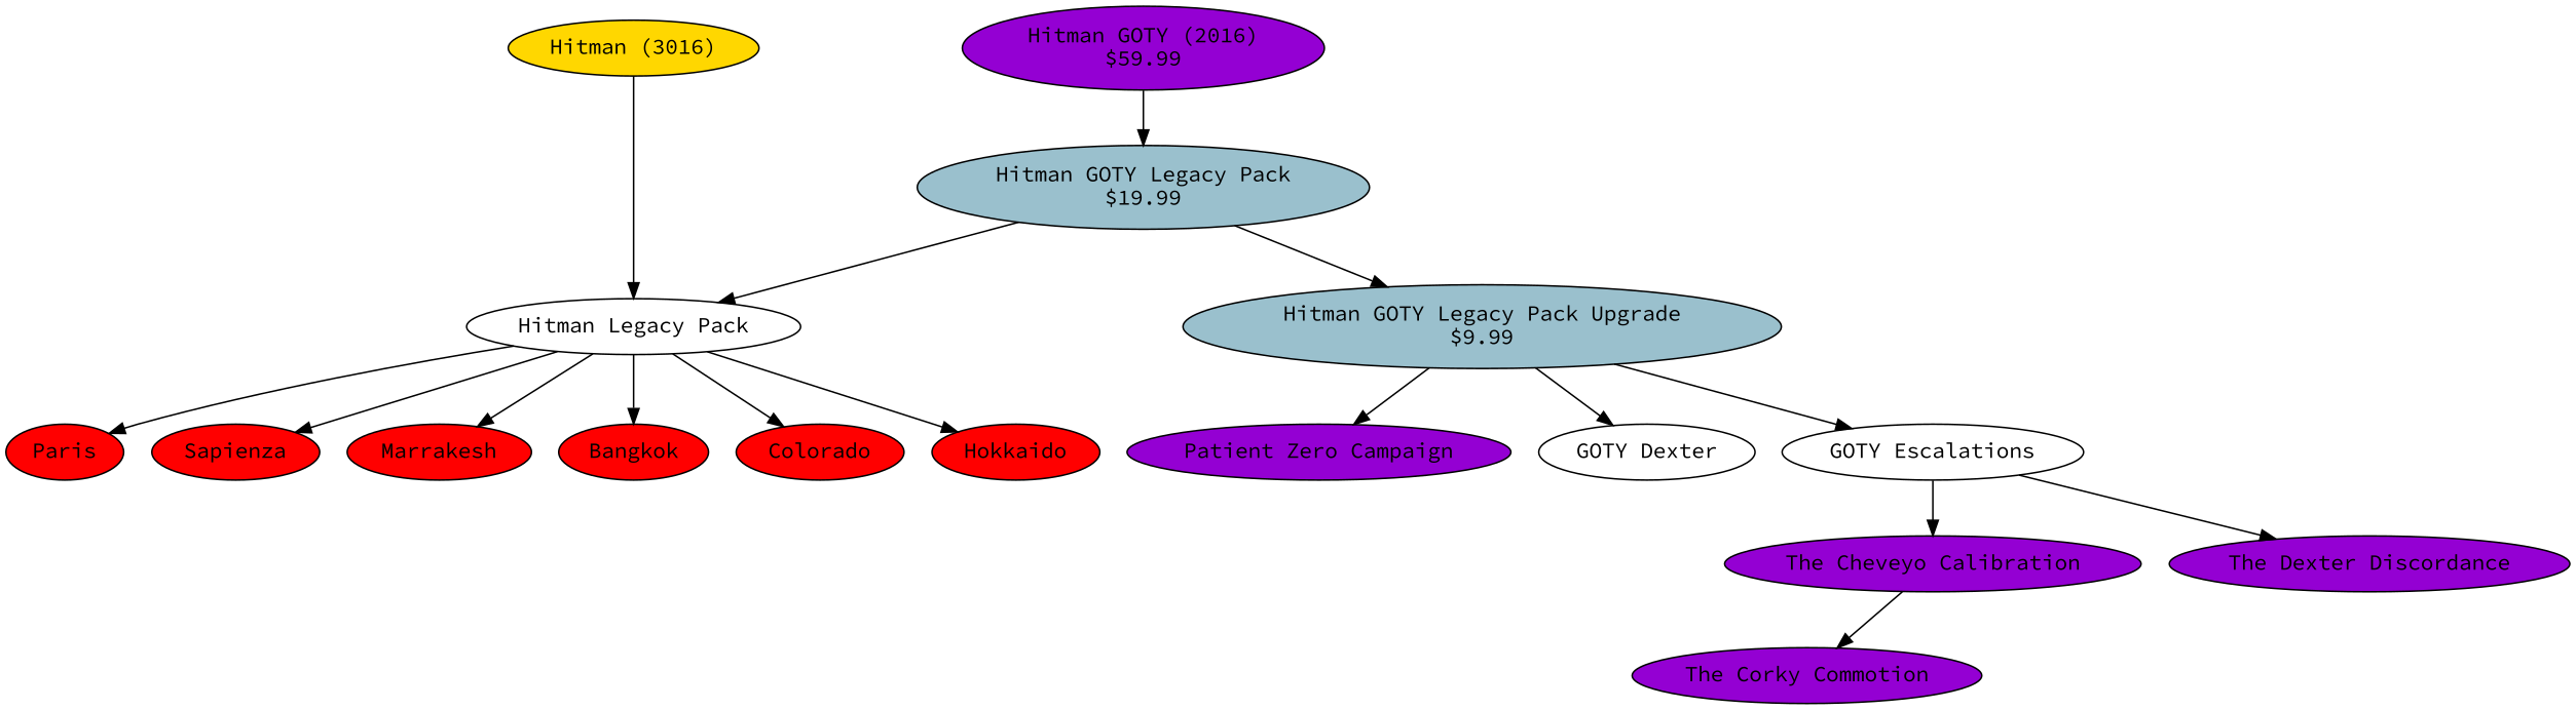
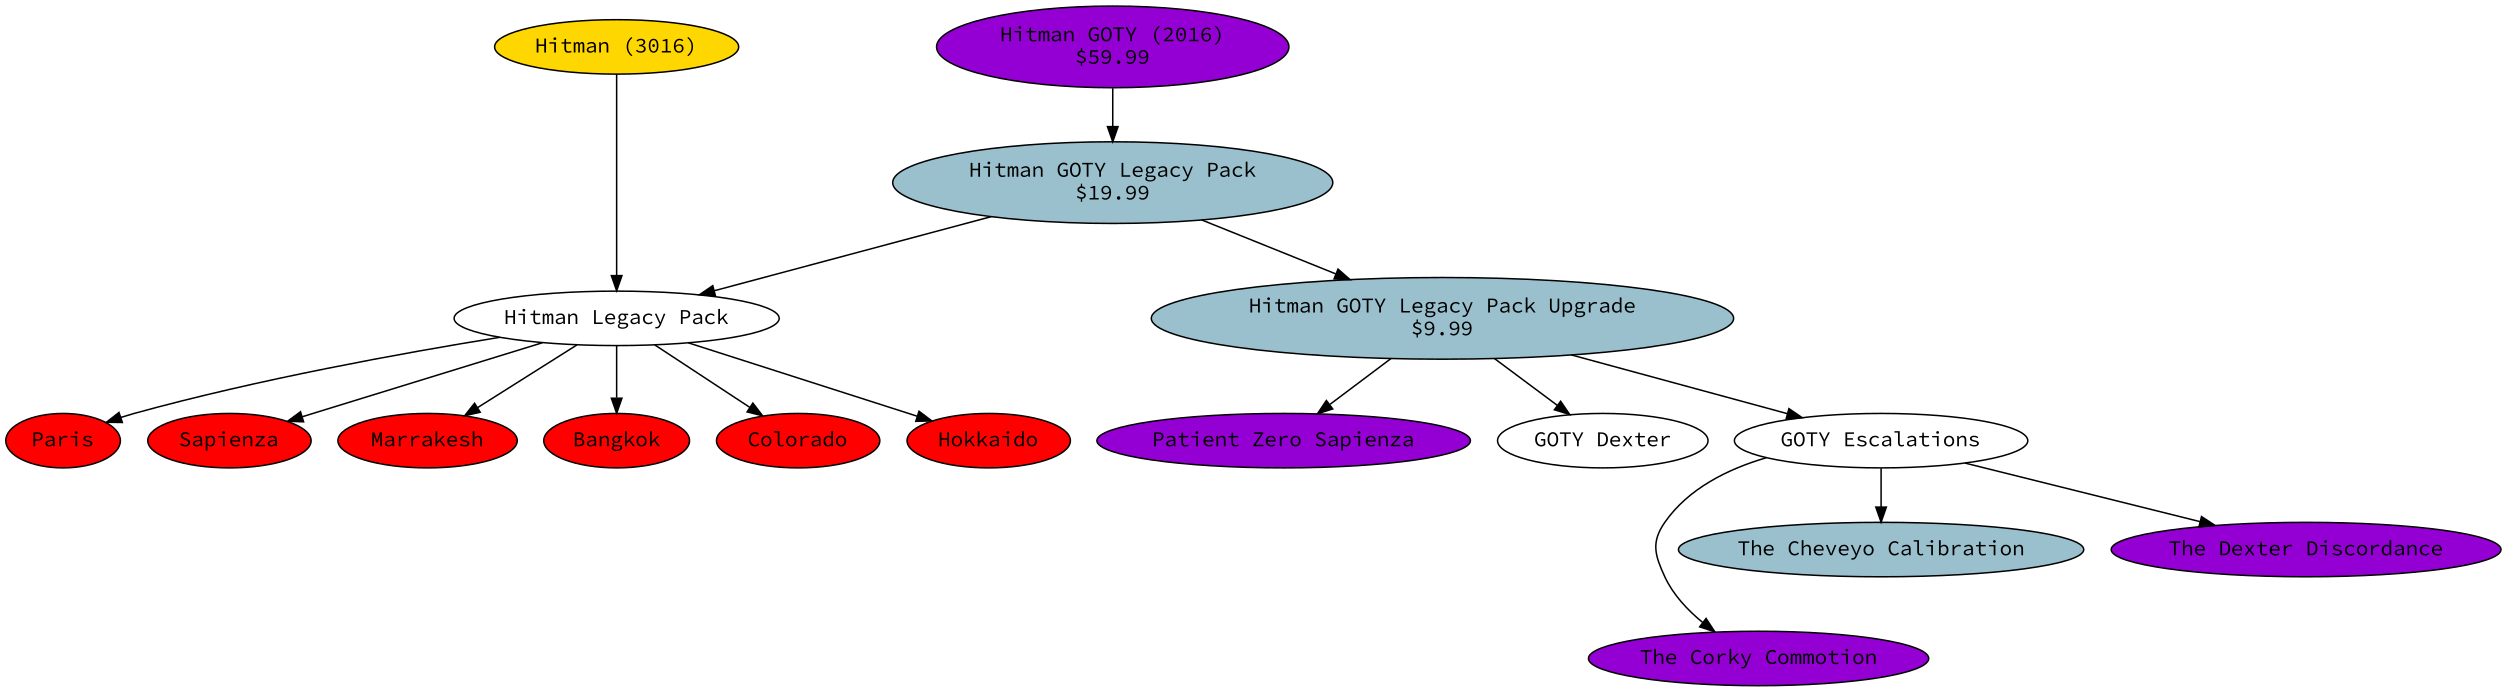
  digraph {
    fontname="Source Code Pro"
    node [fillcolor=red fontname="Source Code Pro" style=filled]
    edge [fontname="Source Code Pro"]
    n1 [fillcolor=gold label="Hitman (3016)"]
    "Hitman GOTY (2016)\n$59.99" [fillcolor=darkviolet]
    "Hitman Legacy Pack" [fillcolor="" style=""]
    "Hitman GOTY Legacy Pack\n$19.99" [fillcolor=lightblue3]
    Paris
    Sapienza
    Marrakesh
    Bangkok
    Colorado
    Hokkaido
    "Hitman GOTY Legacy Pack Upgrade\n$9.99" [fillcolor=lightblue3]
-   "Patient Zero Campaign" [fillcolor=darkviolet]
+   "Patient Zero Campaign" [fillcolor=darkviolet label="Patient Zero Sapienza"]
    n13 [label="GOTY Dexter" fillcolor="" style=""]
    "GOTY Escalations" [fillcolor="" style=""]
    "The Corky Commotion" [fillcolor=darkviolet]
-   "The Cheveyo Calibration" [fillcolor=darkviolet]
+   "The Cheveyo Calibration" [fillcolor=lightblue3]
    "The Dexter Discordance" [fillcolor=darkviolet]
    subgraph sub_1 {
      rank=same
      n1
      "Hitman GOTY (2016)\n$59.99"
    }
    n1 -> "Hitman Legacy Pack"
    "Hitman GOTY (2016)\n$59.99" -> "Hitman GOTY Legacy Pack\n$19.99"
    "Hitman Legacy Pack" -> Paris
    "Hitman Legacy Pack" -> Sapienza
    "Hitman Legacy Pack" -> Marrakesh
    "Hitman Legacy Pack" -> Bangkok
    "Hitman Legacy Pack" -> Colorado
    "Hitman Legacy Pack" -> Hokkaido
    "Hitman GOTY Legacy Pack\n$19.99" -> "Hitman Legacy Pack"
    "Hitman GOTY Legacy Pack\n$19.99" -> "Hitman GOTY Legacy Pack Upgrade\n$9.99"
    "Hitman GOTY Legacy Pack Upgrade\n$9.99" -> "Patient Zero Campaign"
    "Hitman GOTY Legacy Pack Upgrade\n$9.99" -> n13
    "Hitman GOTY Legacy Pack Upgrade\n$9.99" -> "GOTY Escalations"
-   "The Cheveyo Calibration" -> "The Corky Commotion"
+   "GOTY Escalations" -> "The Corky Commotion"
    "GOTY Escalations" -> "The Cheveyo Calibration"
    "GOTY Escalations" -> "The Dexter Discordance"
  }
